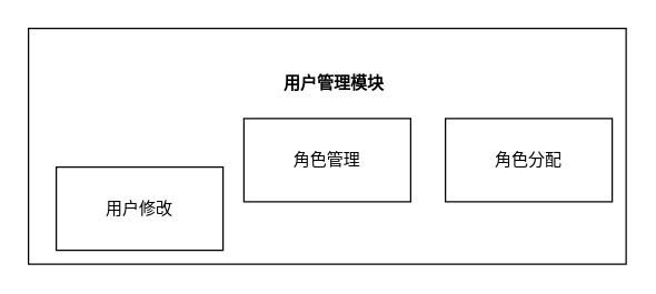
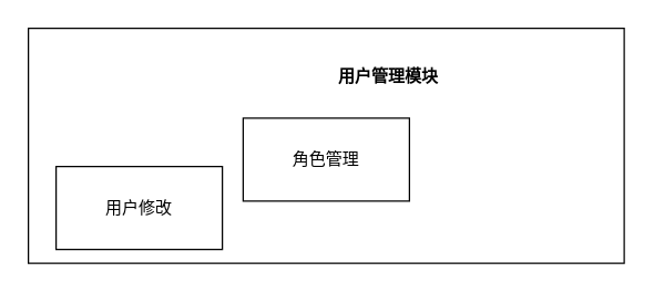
  <mxCell id="0" />
  <mxCell id="1" parent="0" />
  <mxCell id="2" value="" style="rounded=0;whiteSpace=wrap;html=1;" vertex="1" parent="1"><mxGeometry x="20" y="20" width="430" height="170" as="geometry" /></mxCell>
  <mxCell id="3" value="用户修改" style="rounded=0;whiteSpace=wrap;html=1;" vertex="1" parent="1"><mxGeometry x="40" y="120" width="120" height="60" as="geometry" /></mxCell>
  <mxCell id="4" value="角色管理" style="rounded=0;whiteSpace=wrap;html=1;" vertex="1" parent="1"><mxGeometry x="175" y="85" width="120" height="60" as="geometry" /></mxCell>
- <mxCell id="5" value="角色分配" style="rounded=0;whiteSpace=wrap;html=1;" vertex="1" parent="1"><mxGeometry x="320" y="85" width="120" height="60" as="geometry" /></mxCell>
- <mxCell id="6" value="&lt;b&gt;用户管理模块&lt;/b&gt;" style="text;html=1;strokeColor=none;fillColor=none;align=center;verticalAlign=middle;whiteSpace=wrap;rounded=0;" vertex="1" parent="1"><mxGeometry x="140" y="40" width="200" height="40" as="geometry" /></mxCell>
+ <mxCell id="6" value="&lt;b&gt;用户管理模块&lt;/b&gt;" style="text;html=1;strokeColor=none;fillColor=none;align=center;verticalAlign=middle;whiteSpace=wrap;rounded=0;" vertex="1" parent="1"><mxGeometry x="180" y="35" width="200" height="40" as="geometry" /></mxCell>
